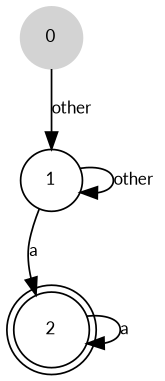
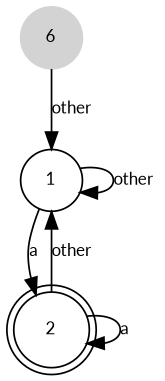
  digraph {
    fontname=Lato
    fontsize=10
    node [fontname=Lato fontsize=10 shape=circle]
    edge [fontname=Lato fontsize=10]
-   0 [color=lightgrey style=filled]
+   0 [color=lightgrey style=filled label=6]
    1
    2 [shape=doublecircle]
    0 -> 1 [label="other "]
    1 -> 1 [label="other "]
    1 -> 2 [label="a "]
+   2 -> 1 [label="other "]
    2 -> 2 [label="a "]
  }
